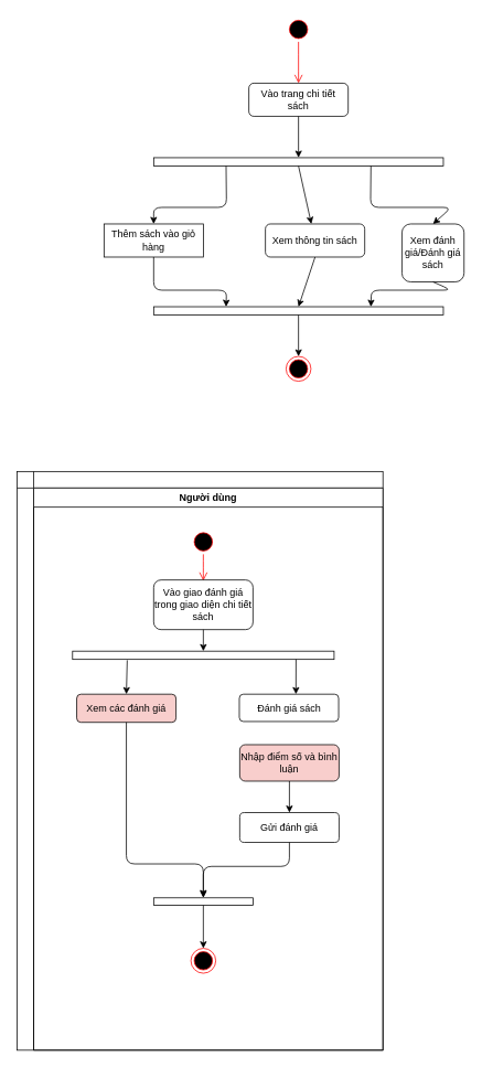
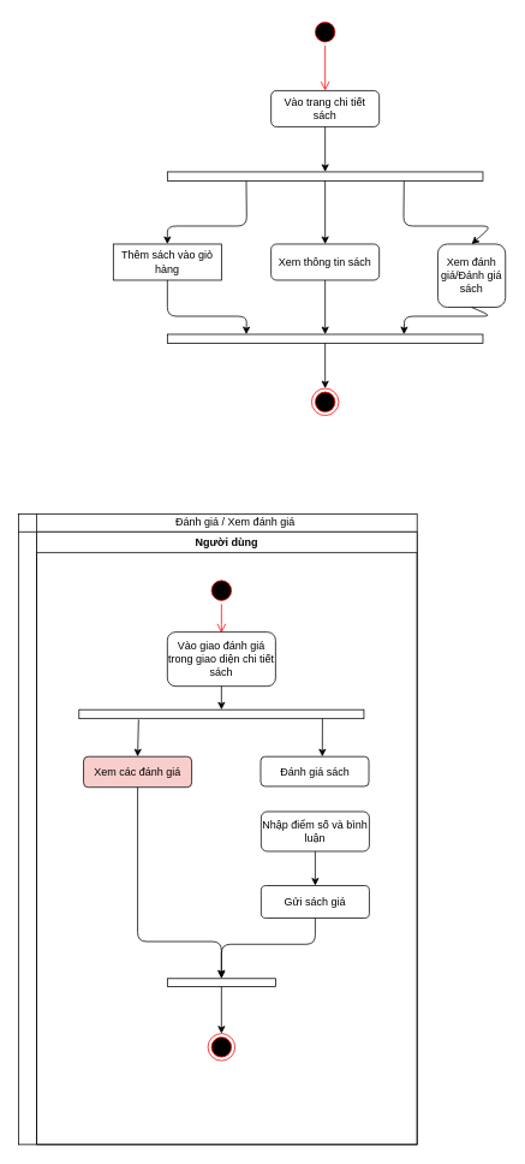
  <mxCell id="0" />
  <mxCell id="1" parent="0" />
  <mxCell id="2" value="" style="ellipse;html=1;shape=startState;fillColor=#000000;strokeColor=#ff0000;" vertex="1" parent="1"><mxGeometry x="345" y="20" width="30" height="30" as="geometry" /></mxCell>
  <mxCell id="3" value="" style="edgeStyle=orthogonalEdgeStyle;html=1;verticalAlign=bottom;endArrow=open;endSize=8;strokeColor=#ff0000;" edge="1" source="2" parent="1"><mxGeometry relative="1" as="geometry"><mxPoint x="360" y="100" as="targetPoint" /></mxGeometry></mxCell>
  <mxCell id="4" value="Vào trang chi tiết sách" style="rounded=1;whiteSpace=wrap;html=1;" vertex="1" parent="1"><mxGeometry x="300" y="100" width="120" height="40" as="geometry" /></mxCell>
  <mxCell id="5" value="" style="rounded=0;whiteSpace=wrap;html=1;" vertex="1" parent="1"><mxGeometry x="185" y="190" width="350" height="10" as="geometry" /></mxCell>
  <mxCell id="6" value="" style="endArrow=classic;html=1;exitX=0.5;exitY=1;exitDx=0;exitDy=0;entryX=0.5;entryY=0;entryDx=0;entryDy=0;" edge="1" parent="1" source="4" target="5"><mxGeometry width="50" height="50" relative="1" as="geometry"><mxPoint x="335" y="330" as="sourcePoint" /><mxPoint x="385" y="280" as="targetPoint" /></mxGeometry></mxCell>
  <mxCell id="7" value="Thêm sách vào giỏ hàng" style="whiteSpace=wrap;html=1;rounded=0;" vertex="1" parent="1"><mxGeometry x="125" y="270" width="120" height="40" as="geometry" /></mxCell>
- <mxCell id="8" value="Xem thông tin sách" style="rounded=1;whiteSpace=wrap;html=1;" vertex="1" parent="1"><mxGeometry x="320" y="270" width="120" height="40" as="geometry" /></mxCell>
+ <mxCell id="8" value="Xem thông tin sách" style="rounded=1;whiteSpace=wrap;html=1;" vertex="1" parent="1"><mxGeometry x="300" y="270" width="120" height="40" as="geometry" /></mxCell>
  <mxCell id="9" value="Xem đánh giá/Đánh giá sách" style="rounded=1;whiteSpace=wrap;html=1;" vertex="1" parent="1"><mxGeometry x="485" y="270" width="75" height="70" as="geometry" /></mxCell>
  <mxCell id="10" value="" style="ellipse;html=1;shape=endState;fillColor=#000000;strokeColor=#ff0000;" vertex="1" parent="1"><mxGeometry x="345" y="430" width="30" height="30" as="geometry" /></mxCell>
  <mxCell id="11" value="" style="rounded=0;whiteSpace=wrap;html=1;" vertex="1" parent="1"><mxGeometry x="185" y="370" width="350" height="10" as="geometry" /></mxCell>
  <mxCell id="12" value="" style="endArrow=classic;html=1;exitX=0.5;exitY=1;exitDx=0;exitDy=0;" edge="1" parent="1" source="5" target="8"><mxGeometry width="50" height="50" relative="1" as="geometry"><mxPoint x="315" y="270" as="sourcePoint" /><mxPoint x="365" y="220" as="targetPoint" /></mxGeometry></mxCell>
  <mxCell id="13" value="" style="endArrow=classic;html=1;exitX=0.25;exitY=1;exitDx=0;exitDy=0;entryX=0.5;entryY=0;entryDx=0;entryDy=0;" edge="1" parent="1" source="5" target="7"><mxGeometry width="50" height="50" relative="1" as="geometry"><mxPoint x="165" y="270" as="sourcePoint" /><mxPoint x="215" y="220" as="targetPoint" /><Array as="points"><mxPoint x="273" y="250" /><mxPoint x="185" y="250" /></Array></mxGeometry></mxCell>
  <mxCell id="14" value="" style="endArrow=classic;html=1;exitX=0.75;exitY=1;exitDx=0;exitDy=0;entryX=0.5;entryY=0;entryDx=0;entryDy=0;" edge="1" parent="1" source="5" target="9"><mxGeometry width="50" height="50" relative="1" as="geometry"><mxPoint x="475" y="160" as="sourcePoint" /><mxPoint x="525" y="110" as="targetPoint" /><Array as="points"><mxPoint x="447" y="250" /><mxPoint x="545" y="250" /></Array></mxGeometry></mxCell>
  <mxCell id="15" value="" style="endArrow=classic;html=1;exitX=0.5;exitY=1;exitDx=0;exitDy=0;entryX=0.25;entryY=0;entryDx=0;entryDy=0;" edge="1" parent="1" source="7" target="11"><mxGeometry width="50" height="50" relative="1" as="geometry"><mxPoint x="115" y="440" as="sourcePoint" /><mxPoint x="165" y="390" as="targetPoint" /><Array as="points"><mxPoint x="185" y="350" /><mxPoint x="273" y="350" /></Array></mxGeometry></mxCell>
  <mxCell id="16" value="" style="endArrow=classic;html=1;exitX=0.5;exitY=1;exitDx=0;exitDy=0;entryX=0.5;entryY=0;entryDx=0;entryDy=0;" edge="1" parent="1" source="8" target="11"><mxGeometry width="50" height="50" relative="1" as="geometry"><mxPoint x="265" y="470" as="sourcePoint" /><mxPoint x="315" y="420" as="targetPoint" /></mxGeometry></mxCell>
  <mxCell id="17" value="" style="endArrow=classic;html=1;exitX=0.5;exitY=1;exitDx=0;exitDy=0;entryX=0.75;entryY=0;entryDx=0;entryDy=0;" edge="1" parent="1" source="9" target="11"><mxGeometry width="50" height="50" relative="1" as="geometry"><mxPoint x="435" y="380" as="sourcePoint" /><mxPoint x="485" y="330" as="targetPoint" /><Array as="points"><mxPoint x="545" y="350" /><mxPoint x="448" y="350" /></Array></mxGeometry></mxCell>
  <mxCell id="18" value="" style="endArrow=classic;html=1;exitX=0.5;exitY=1;exitDx=0;exitDy=0;entryX=0.5;entryY=0;entryDx=0;entryDy=0;" edge="1" parent="1" source="11" target="10"><mxGeometry width="50" height="50" relative="1" as="geometry"><mxPoint x="225" y="490" as="sourcePoint" /><mxPoint x="275" y="440" as="targetPoint" /></mxGeometry></mxCell>
  <mxCell id="19" value="" style="shape=internalStorage;whiteSpace=wrap;html=1;backgroundOutline=1;" vertex="1" parent="1"><mxGeometry x="20" y="569" width="442" height="699" as="geometry" /></mxCell>
  <mxCell id="20" value="Người dùng" style="swimlane;" vertex="1" parent="1"><mxGeometry x="40" y="589" width="422" height="679" as="geometry" /></mxCell>
  <mxCell id="21" value="" style="ellipse;html=1;shape=startState;fillColor=#000000;strokeColor=#ff0000;" vertex="1" parent="20"><mxGeometry x="190" y="50" width="30" height="30" as="geometry" /></mxCell>
  <mxCell id="22" value="" style="edgeStyle=orthogonalEdgeStyle;html=1;verticalAlign=bottom;endArrow=open;endSize=8;strokeColor=#ff0000;" edge="1" source="21" parent="20"><mxGeometry relative="1" as="geometry"><mxPoint x="205" y="112" as="targetPoint" /></mxGeometry></mxCell>
  <mxCell id="23" value="Vào giao đánh giá trong giao diện chi tiết sách" style="rounded=1;whiteSpace=wrap;html=1;" vertex="1" parent="20"><mxGeometry x="145" y="111" width="120" height="60" as="geometry" /></mxCell>
  <mxCell id="24" value="Xem các đánh giá" style="rounded=1;whiteSpace=wrap;html=1;fillColor=#f8cecc;" vertex="1" parent="20"><mxGeometry x="52" y="249" width="120" height="34" as="geometry" /></mxCell>
  <mxCell id="25" value="Đánh giá sách" style="rounded=1;whiteSpace=wrap;html=1;" vertex="1" parent="20"><mxGeometry x="248.5" y="249" width="120" height="33" as="geometry" /></mxCell>
- <mxCell id="26" value="Nhập điểm số và bình luận" style="rounded=1;whiteSpace=wrap;html=1;fillColor=#f8cecc;" vertex="1" parent="20"><mxGeometry x="249" y="310" width="120" height="44" as="geometry" /></mxCell>
- <mxCell id="27" value="Gửi đánh giá" style="rounded=1;whiteSpace=wrap;html=1;" vertex="1" parent="20"><mxGeometry x="249" y="392" width="120" height="36" as="geometry" /></mxCell>
+ <mxCell id="26" value="Nhập điểm số và bình luận" style="rounded=1;whiteSpace=wrap;html=1;" vertex="1" parent="20"><mxGeometry x="249" y="310" width="120" height="44" as="geometry" /></mxCell>
+ <mxCell id="27" value="Gửi sách giá" style="rounded=1;whiteSpace=wrap;html=1;" vertex="1" parent="20"><mxGeometry x="249" y="392" width="120" height="36" as="geometry" /></mxCell>
  <mxCell id="28" value="" style="endArrow=classic;html=1;exitX=0.5;exitY=1;exitDx=0;exitDy=0;entryX=0.5;entryY=0;entryDx=0;entryDy=0;" edge="1" parent="20" source="26" target="27"><mxGeometry width="50" height="50" relative="1" as="geometry"><mxPoint x="258" y="520" as="sourcePoint" /><mxPoint x="308" y="395" as="targetPoint" /></mxGeometry></mxCell>
  <mxCell id="29" value="" style="rounded=0;whiteSpace=wrap;html=1;" vertex="1" parent="20"><mxGeometry x="145" y="495" width="120" height="9" as="geometry" /></mxCell>
  <mxCell id="30" value="" style="endArrow=classic;html=1;exitX=0.5;exitY=1;exitDx=0;exitDy=0;entryX=0.5;entryY=0;entryDx=0;entryDy=0;" edge="1" parent="20" source="24" target="29"><mxGeometry width="50" height="50" relative="1" as="geometry"><mxPoint x="85" y="384" as="sourcePoint" /><mxPoint x="135" y="334" as="targetPoint" /><Array as="points"><mxPoint x="112" y="454" /><mxPoint x="205" y="454" /></Array></mxGeometry></mxCell>
  <mxCell id="31" value="" style="endArrow=classic;html=1;exitX=0.5;exitY=1;exitDx=0;exitDy=0;" edge="1" parent="20" source="27"><mxGeometry width="50" height="50" relative="1" as="geometry"><mxPoint x="285" y="579" as="sourcePoint" /><mxPoint x="205" y="494" as="targetPoint" /><Array as="points"><mxPoint x="309" y="457" /><mxPoint x="205" y="457" /></Array></mxGeometry></mxCell>
  <mxCell id="32" value="" style="ellipse;html=1;shape=endState;fillColor=#000000;strokeColor=#ff0000;" vertex="1" parent="20"><mxGeometry x="190" y="556" width="30" height="30" as="geometry" /></mxCell>
  <mxCell id="33" value="" style="endArrow=classic;html=1;exitX=0.5;exitY=1;exitDx=0;exitDy=0;entryX=0.5;entryY=0;entryDx=0;entryDy=0;" edge="1" parent="20" source="29" target="32"><mxGeometry width="50" height="50" relative="1" as="geometry"><mxPoint x="310" y="570" as="sourcePoint" /><mxPoint x="360" y="520" as="targetPoint" /></mxGeometry></mxCell>
+ <mxCell id="34" value="Đánh giá / Xem đánh giá" style="text;html=1;strokeColor=none;fillColor=none;align=center;verticalAlign=middle;whiteSpace=wrap;rounded=0;" vertex="1" parent="1"><mxGeometry x="165.5" y="569" width="189" height="20" as="geometry" /></mxCell>
  <mxCell id="35" value="" style="rounded=0;whiteSpace=wrap;html=1;" vertex="1" parent="1"><mxGeometry x="87" y="786" width="316" height="10" as="geometry" /></mxCell>
  <mxCell id="36" value="" style="endArrow=classic;html=1;exitX=0.5;exitY=1;exitDx=0;exitDy=0;entryX=0.5;entryY=0;entryDx=0;entryDy=0;" edge="1" parent="1" source="23" target="35"><mxGeometry width="50" height="50" relative="1" as="geometry"><mxPoint x="275" y="959" as="sourcePoint" /><mxPoint x="325" y="909" as="targetPoint" /></mxGeometry></mxCell>
  <mxCell id="37" value="" style="endArrow=classic;html=1;exitX=0.209;exitY=1.1;exitDx=0;exitDy=0;entryX=0.5;entryY=0;entryDx=0;entryDy=0;exitPerimeter=0;" edge="1" parent="1" source="35" target="24"><mxGeometry width="50" height="50" relative="1" as="geometry"><mxPoint x="318" y="1054" as="sourcePoint" /><mxPoint x="368" y="1004" as="targetPoint" /></mxGeometry></mxCell>
  <mxCell id="38" value="" style="endArrow=classic;html=1;entryX=0.57;entryY=0;entryDx=0;entryDy=0;entryPerimeter=0;" edge="1" parent="1" target="25"><mxGeometry width="50" height="50" relative="1" as="geometry"><mxPoint x="357" y="796" as="sourcePoint" /><mxPoint x="331" y="944" as="targetPoint" /></mxGeometry></mxCell>
